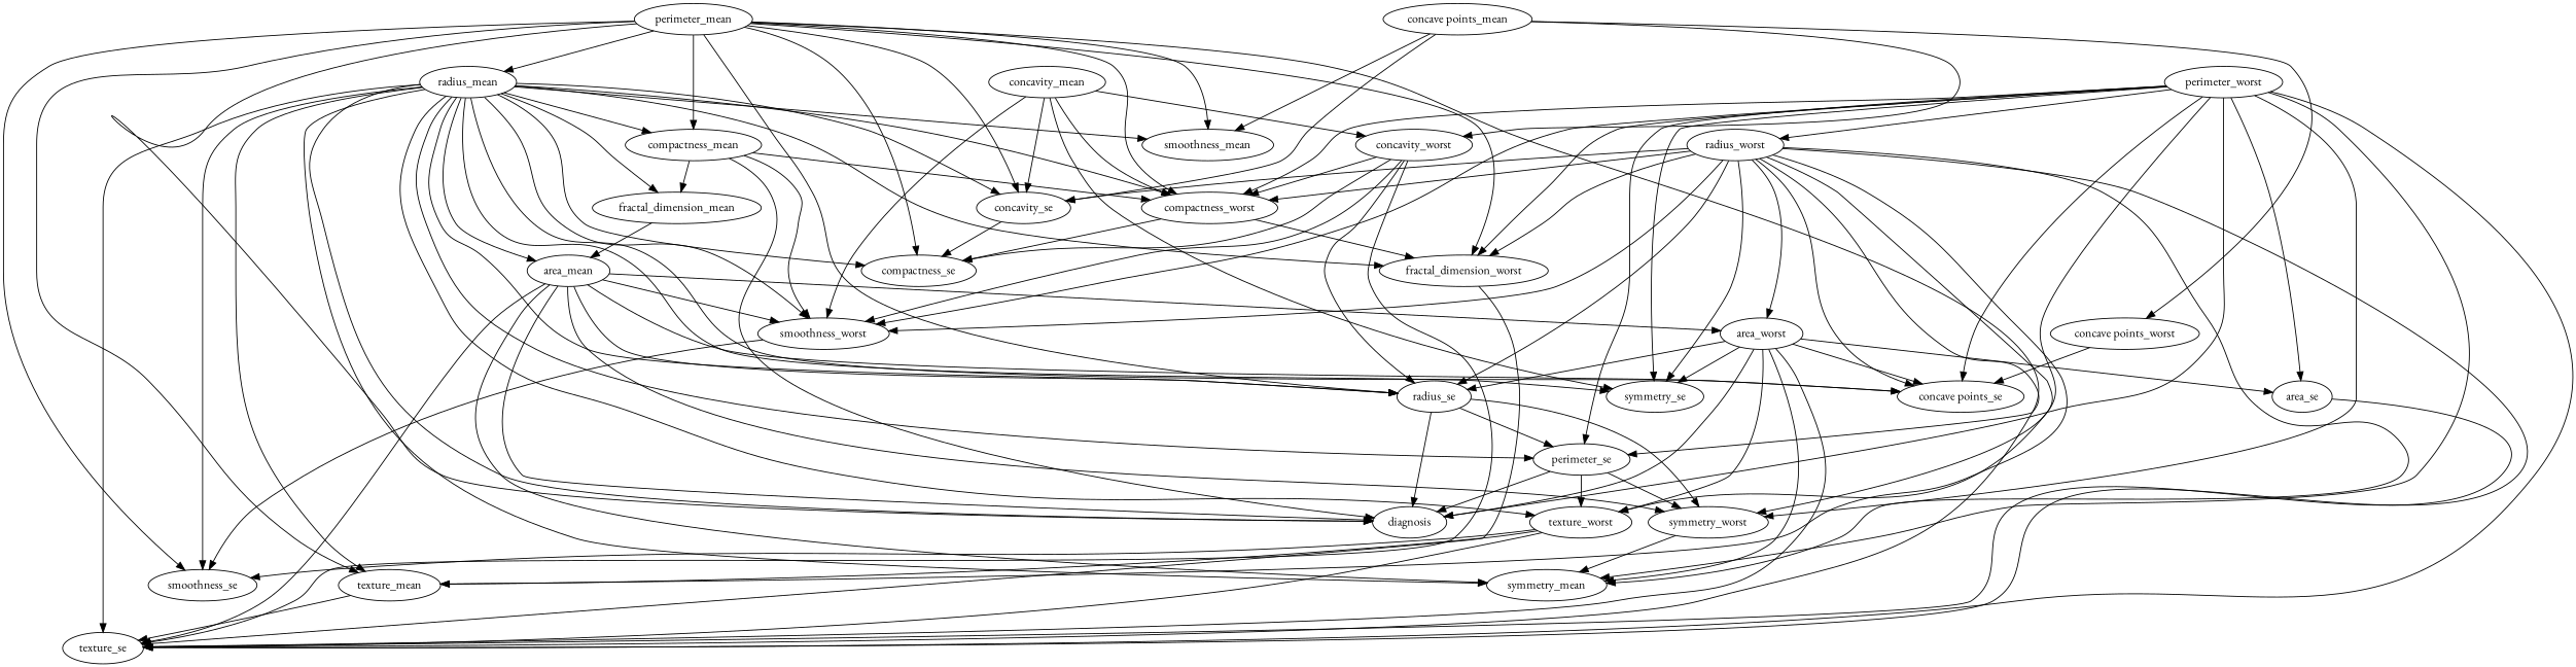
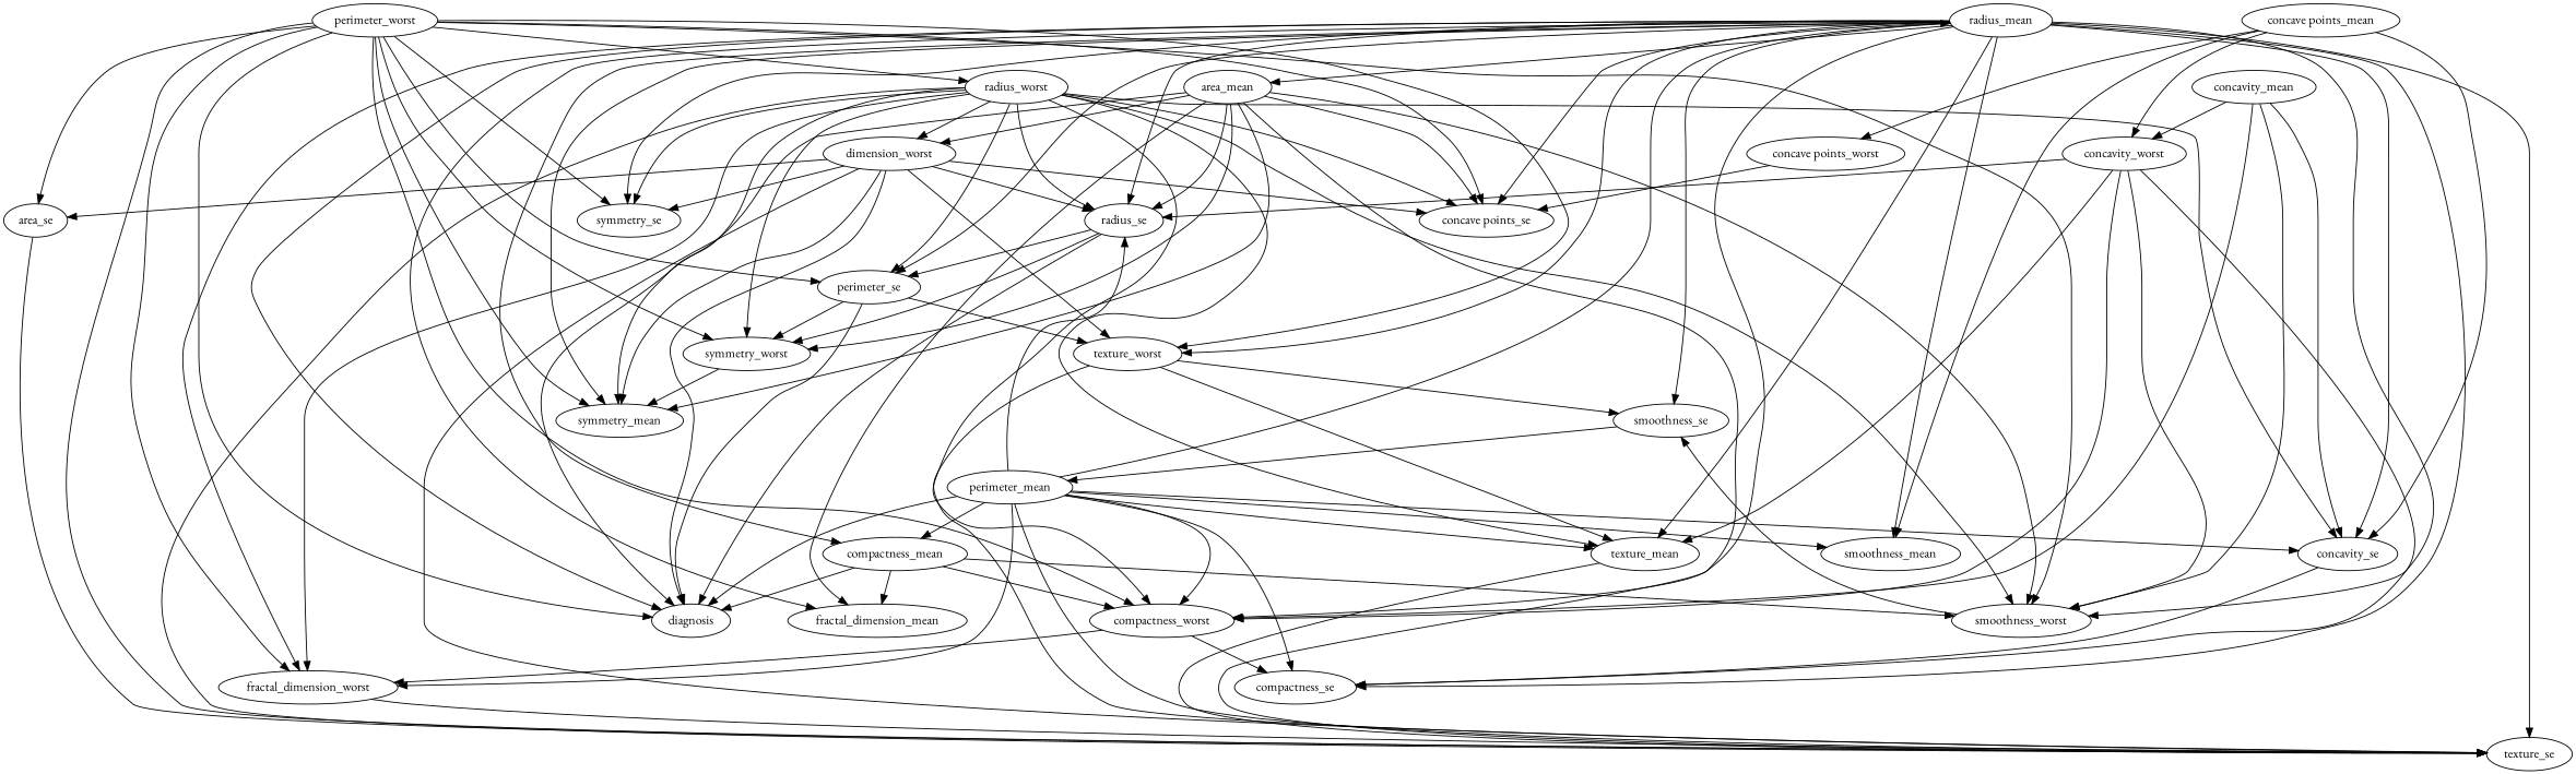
  strict digraph {
    fontname="EB Garamond"
    node [fontname="EB Garamond"]
    edge [fontname="EB Garamond" origin=learned]
    radius_mean
    diagnosis
    texture_mean
    area_mean
    smoothness_mean
    compactness_mean
    symmetry_mean
    fractal_dimension_mean
    radius_se
    texture_se
    perimeter_se
    smoothness_se
    compactness_se
    concavity_se
    "concave points_se"
    symmetry_se
    texture_worst
    smoothness_worst
    compactness_worst
    fractal_dimension_worst
-   area_worst
+   area_worst [label=dimension_worst]
    symmetry_worst
    perimeter_mean
    area_se
    concavity_mean
    concavity_worst
    "concave points_mean"
    "concave points_worst"
    radius_worst
    perimeter_worst
    radius_mean -> diagnosis [weight=-3.818895686173762]
    radius_mean -> texture_mean [weight=1.823262773352253]
    radius_mean -> area_mean [weight=0.8290723096896174]
    radius_mean -> smoothness_mean [weight=3.5185781688994324]
    radius_mean -> compactness_mean [weight=-9.208493453876688]
    radius_mean -> symmetry_mean [weight=2.432512006127643]
    radius_mean -> fractal_dimension_mean [weight=-2.247417831866543]
    radius_mean -> radius_se [weight=-3.891588716510888]
    radius_mean -> texture_se [weight=4.322659184558575]
    radius_mean -> perimeter_se [weight=-0.8301664703324988]
    radius_mean -> smoothness_se [weight=4.450434878763439]
    radius_mean -> compactness_se [weight=-2.2717470498976975]
    radius_mean -> concavity_se [weight=6.494764361449892]
    radius_mean -> "concave points_se" [weight=2.892434148565201]
    radius_mean -> symmetry_se [weight=1.515812699758618]
    radius_mean -> texture_worst [weight=1.1223583522100746]
    radius_mean -> smoothness_worst [weight=-1.5696971801998163]
    radius_mean -> compactness_worst [weight=1.648307240168613]
    radius_mean -> fractal_dimension_worst [weight=-3.5924886096880306]
    texture_mean -> texture_se [weight=-1.0943640046956158]
    area_mean -> diagnosis [weight=0.9366742006614919]
    area_mean -> symmetry_mean [weight=-1.4341227370935872]
-   fractal_dimension_mean -> area_mean [weight=0.9757700191773095]
+   area_mean -> fractal_dimension_mean [weight=0.9757700191773095]
    area_mean -> radius_se [weight=4.219739901798583]
    area_mean -> texture_se [weight=-1.024695469093537]
    area_mean -> "concave points_se" [weight=-1.6391948343749798]
    area_mean -> smoothness_worst [weight=1.0715927998913222]
    area_mean -> area_worst [weight=0.802882068559888]
    area_mean -> symmetry_worst [weight=-1.0513799012612162]
    compactness_mean -> diagnosis [weight=-1.0122334898851568]
    compactness_mean -> fractal_dimension_mean [weight=1.0859434405600215]
    compactness_mean -> smoothness_worst [weight=0.8070746105748101]
    compactness_mean -> compactness_worst [weight=0.9126791525319614]
    radius_se -> diagnosis [weight=1.5446455938113557]
    radius_se -> perimeter_se [weight=0.9516075323308152]
    radius_se -> symmetry_worst [weight=1.7243578523255703]
    perimeter_se -> diagnosis [weight=-1.4829040320917901]
    perimeter_se -> texture_worst [weight=1.0815982402950322]
    perimeter_se -> symmetry_worst [weight=-1.5597044392996393]
    concavity_se -> compactness_se [weight=1.138538951905499]
    texture_worst -> texture_mean [weight=0.955022429289852]
    texture_worst -> texture_se [weight=1.7147911076345217]
    texture_worst -> smoothness_se [weight=-1.0036769646191288]
    smoothness_worst -> smoothness_se [weight=1.0763135575244662]
    compactness_worst -> compactness_se [weight=0.91114504040007]
    compactness_worst -> fractal_dimension_worst [weight=0.8462999692566988]
    fractal_dimension_worst -> texture_se [weight=-0.9594490683855216]
    area_worst -> diagnosis [weight=-1.7503881008035898]
    area_worst -> symmetry_mean [weight=1.5323415018534814]
    area_worst -> radius_se [weight=-2.498006619315048]
    area_worst -> texture_se [weight=1.6657620843294232]
    area_worst -> "concave points_se" [weight=1.8729298856484173]
    area_worst -> symmetry_se [weight=1.2083908781408357]
    area_worst -> texture_worst [weight=1.1296305062718601]
    area_worst -> area_se [weight=1.47311707041683]
    symmetry_worst -> symmetry_mean [weight=1.2381543881869466]
    perimeter_mean -> radius_mean [weight=0.9599019250192363]
    perimeter_mean -> diagnosis [weight=2.6388086418926338]
    perimeter_mean -> texture_mean [weight=-1.716476930500094]
    perimeter_mean -> smoothness_mean [weight=-2.6898685284478985]
    perimeter_mean -> compactness_mean [weight=9.81589748046183]
    perimeter_mean -> radius_se [weight=-1.5356505264672449]
    perimeter_mean -> texture_se [weight=-2.6473790656710348]
-   perimeter_mean -> smoothness_se [weight=-4.927960797534753]
+   smoothness_se -> perimeter_mean [weight=-4.927960797534753]
    perimeter_mean -> compactness_se [weight=2.8383139900301977]
    perimeter_mean -> concavity_se [weight=-5.697420437145396]
    perimeter_mean -> compactness_worst [weight=-2.179588998959388]
    perimeter_mean -> fractal_dimension_worst [weight=3.724145390165589]
    area_se -> texture_se [weight=-0.8434686544468858]
    concavity_mean -> concavity_se [weight=1.525677486086411]
-   concavity_mean -> symmetry_se [weight=0.8376659272014412]
    concavity_mean -> smoothness_worst [weight=-1.2053119306820144]
    concavity_mean -> compactness_worst [weight=-0.89468430200242]
    concavity_mean -> concavity_worst [weight=1.1702090095966147]
    concavity_worst -> radius_se [weight=-1.0285963308288555]
-   concavity_worst -> texture_se [weight=0.8660947217392865]
+   concavity_worst -> texture_mean [weight=0.8660947217392865]
    concavity_worst -> compactness_se [weight=-0.9283530402366421]
    concavity_worst -> smoothness_worst [weight=0.8412708474520522]
    concavity_worst -> compactness_worst [weight=0.9748234437848213]
    "concave points_mean" -> smoothness_mean [weight=0.9415502900432253]
    "concave points_mean" -> concavity_se [weight=-1.0403205927675034]
    "concave points_mean" -> concavity_worst [weight=-0.8749734560580278]
    "concave points_mean" -> "concave points_worst" [weight=0.89278258674022]
    "concave points_worst" -> "concave points_se" [weight=1.2400545679849981]
    radius_worst -> texture_mean [weight=-1.0349989931899486]
    radius_worst -> symmetry_mean [weight=-1.4341650888533377]
    radius_worst -> radius_se [weight=4.8886773792099465]
    radius_worst -> texture_se [weight=-1.2864492132382888]
    radius_worst -> perimeter_se [weight=-1.5864422682696226]
    radius_worst -> concavity_se [weight=-1.3167127170197552]
    radius_worst -> "concave points_se" [weight=-1.8695292768865144]
    radius_worst -> symmetry_se [weight=-1.2461955500542083]
    radius_worst -> smoothness_worst [weight=1.1923720085984058]
    radius_worst -> compactness_worst [weight=-1.106756370806691]
    radius_worst -> fractal_dimension_worst [weight=1.564306901659942]
    radius_worst -> area_worst [weight=1.049996270634485]
    radius_worst -> symmetry_worst [weight=-3.5032444998525474]
    perimeter_worst -> diagnosis [weight=2.118906129003938]
    perimeter_worst -> symmetry_mean [weight=-1.1535981223434482]
    perimeter_worst -> texture_se [weight=-1.405075935369169]
    perimeter_worst -> perimeter_se [weight=1.7131537757611182]
    perimeter_worst -> "concave points_se" [weight=-1.1517702969684722]
    perimeter_worst -> symmetry_se [weight=-1.0688518353825287]
    perimeter_worst -> texture_worst [weight=-1.319142973998214]
    perimeter_worst -> smoothness_worst [weight=-1.9113806041823038]
    perimeter_worst -> compactness_worst [weight=1.1120827424861839]
    perimeter_worst -> fractal_dimension_worst [weight=-1.0407458462793298]
    perimeter_worst -> symmetry_worst [weight=3.6159715501560026]
    perimeter_worst -> area_se [weight=-1.4454876269872998]
    perimeter_worst -> radius_worst [weight=1.0603851249494194]
  }
